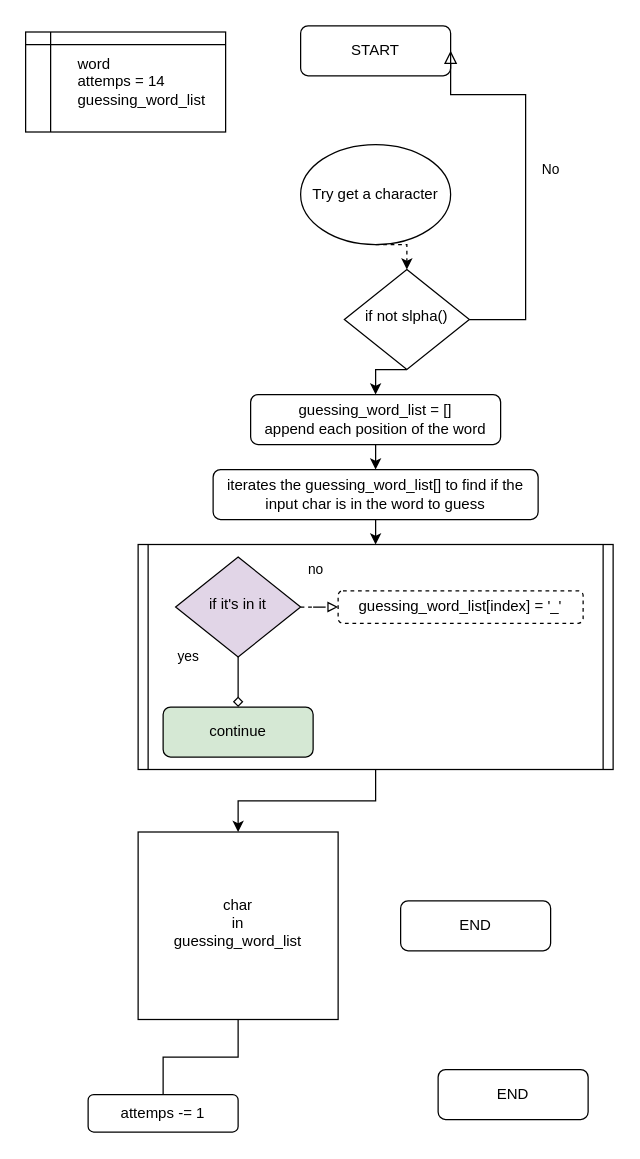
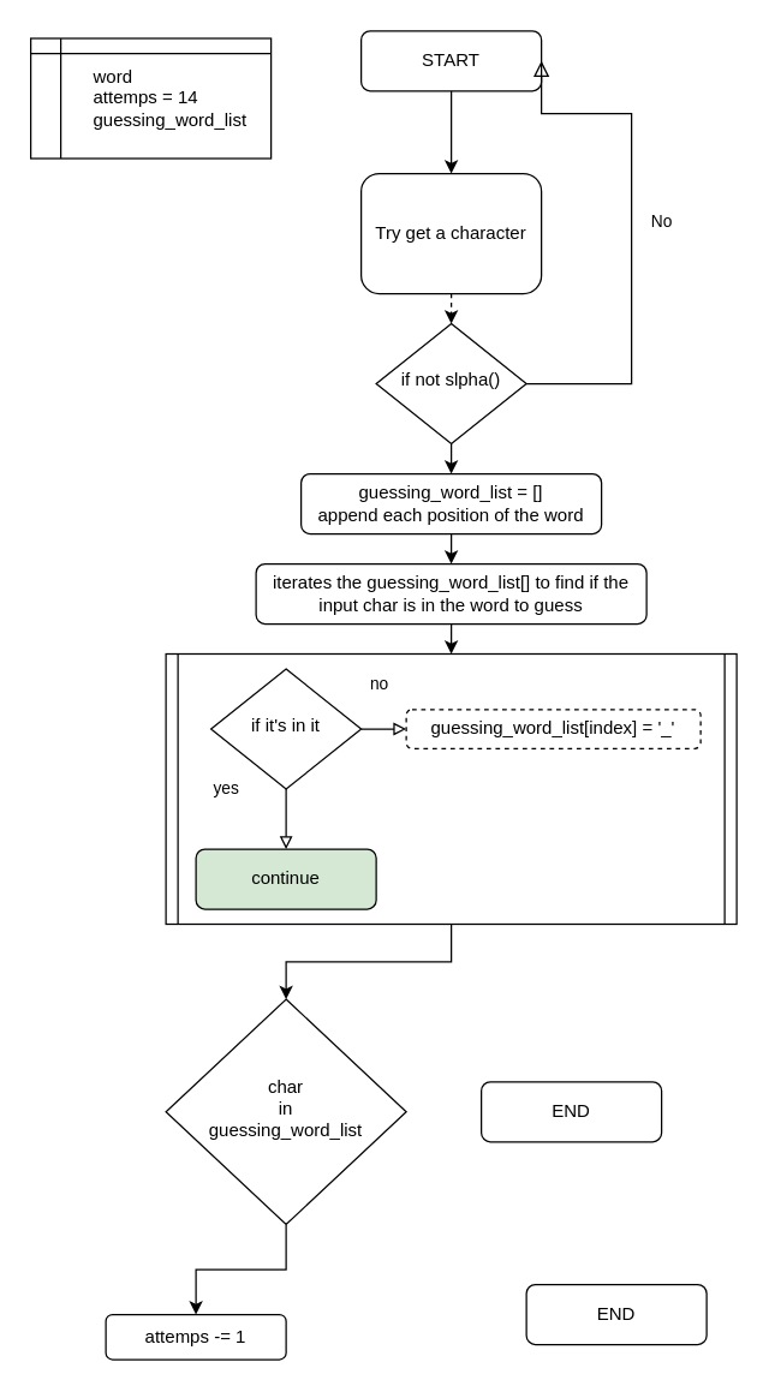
  <mxCell id="0" />
  <mxCell id="1" parent="0" />
+ <mxCell id="2" style="edgeStyle=orthogonalEdgeStyle;rounded=0;orthogonalLoop=1;jettySize=auto;html=1;exitX=0.5;exitY=1;exitDx=0;exitDy=0;entryX=0.5;entryY=0;entryDx=0;entryDy=0;" parent="1" source="3" target="9" edge="1"><mxGeometry relative="1" as="geometry" /></mxCell>
  <mxCell id="3" value="START" style="rounded=1;whiteSpace=wrap;html=1;fontSize=12;glass=0;strokeWidth=1;shadow=0;" parent="1" vertex="1"><mxGeometry x="240" y="20" width="120" height="40" as="geometry" /></mxCell>
  <mxCell id="4" value="No" style="edgeStyle=orthogonalEdgeStyle;rounded=0;html=1;jettySize=auto;orthogonalLoop=1;fontSize=11;endArrow=block;endFill=0;endSize=8;strokeWidth=1;shadow=0;labelBackgroundColor=none;entryX=1;entryY=0.5;entryDx=0;entryDy=0;" parent="1" source="6" target="3" edge="1"><mxGeometry x="0.032" y="-20" relative="1" as="geometry"><mxPoint as="offset" /><mxPoint x="410" y="75" as="targetPoint" /><Array as="points"><mxPoint x="420" y="255" /><mxPoint x="420" y="75" /></Array></mxGeometry></mxCell>
  <mxCell id="5" style="edgeStyle=orthogonalEdgeStyle;rounded=0;orthogonalLoop=1;jettySize=auto;html=1;exitX=0.5;exitY=1;exitDx=0;exitDy=0;entryX=0.5;entryY=0;entryDx=0;entryDy=0;labelBackgroundColor=default;endArrow=classic;endFill=1;" parent="1" source="6" target="11" edge="1"><mxGeometry relative="1" as="geometry" /></mxCell>
- <mxCell id="6" value="if not slpha()" style="rhombus;whiteSpace=wrap;html=1;shadow=0;fontFamily=Helvetica;fontSize=12;align=center;strokeWidth=1;spacing=6;spacingTop=-4;" parent="1" vertex="1"><mxGeometry x="275" y="215" width="100" height="80" as="geometry" /></mxCell>
+ <mxCell id="6" value="if not slpha()" style="rhombus;whiteSpace=wrap;html=1;shadow=0;fontFamily=Helvetica;fontSize=12;align=center;strokeWidth=1;spacing=6;spacingTop=-4;" parent="1" vertex="1"><mxGeometry x="250" y="215" width="100" height="80" as="geometry" /></mxCell>
  <mxCell id="7" value="END" style="rounded=1;whiteSpace=wrap;html=1;fontSize=12;glass=0;strokeWidth=1;shadow=0;" parent="1" vertex="1"><mxGeometry x="350" y="855" width="120" height="40" as="geometry" /></mxCell>
  <mxCell id="8" style="edgeStyle=orthogonalEdgeStyle;rounded=0;orthogonalLoop=1;jettySize=auto;html=1;exitX=0.5;exitY=1;exitDx=0;exitDy=0;entryX=0.5;entryY=0;entryDx=0;entryDy=0;dashed=1;" parent="1" source="9" target="6" edge="1"><mxGeometry relative="1" as="geometry" /></mxCell>
- <mxCell id="9" value="Try get a character" style="ellipse;whiteSpace=wrap;html=1;fontSize=12;glass=0;strokeWidth=1;shadow=0;" parent="1" vertex="1"><mxGeometry x="240" y="115" width="120" height="80" as="geometry" /></mxCell>
+ <mxCell id="9" value="Try get a character" style="rounded=1;whiteSpace=wrap;html=1;fontSize=12;glass=0;strokeWidth=1;shadow=0;" parent="1" vertex="1"><mxGeometry x="240" y="115" width="120" height="80" as="geometry" /></mxCell>
  <mxCell id="10" style="edgeStyle=orthogonalEdgeStyle;rounded=0;orthogonalLoop=1;jettySize=auto;html=1;exitX=0.5;exitY=1;exitDx=0;exitDy=0;entryX=0.5;entryY=0;entryDx=0;entryDy=0;" parent="1" source="11" target="13" edge="1"><mxGeometry relative="1" as="geometry" /></mxCell>
  <mxCell id="11" value="guessing_word_list = []&lt;br&gt;append each position of the word" style="rounded=1;whiteSpace=wrap;html=1;fontSize=12;glass=0;strokeWidth=1;shadow=0;" parent="1" vertex="1"><mxGeometry x="200" y="315" width="200" height="40" as="geometry" /></mxCell>
  <mxCell id="12" style="edgeStyle=orthogonalEdgeStyle;rounded=0;orthogonalLoop=1;jettySize=auto;html=1;exitX=0.5;exitY=1;exitDx=0;exitDy=0;entryX=0.5;entryY=0;entryDx=0;entryDy=0;labelBackgroundColor=default;endArrow=classic;endFill=1;" parent="1" source="13" target="15" edge="1"><mxGeometry relative="1" as="geometry" /></mxCell>
  <mxCell id="13" value="iterates the guessing_word_list[] to find if the input char is in the word to guess" style="rounded=1;whiteSpace=wrap;html=1;fontSize=12;glass=0;strokeWidth=1;shadow=0;" parent="1" vertex="1"><mxGeometry x="170" y="375" width="260" height="40" as="geometry" /></mxCell>
  <mxCell id="14" value="" style="group" parent="1" vertex="1" connectable="0"><mxGeometry x="110" y="435" width="380" height="180" as="geometry" /></mxCell>
  <mxCell id="15" value="" style="shape=process;whiteSpace=wrap;html=1;backgroundOutline=1;size=0.022;" parent="14" vertex="1"><mxGeometry width="380" height="180" as="geometry" /></mxCell>
  <mxCell id="16" value="continue" style="rounded=1;whiteSpace=wrap;html=1;fontSize=12;glass=0;strokeWidth=1;shadow=0;fillColor=#d5e8d4;" parent="14" vertex="1"><mxGeometry x="20" y="130" width="120" height="40" as="geometry" /></mxCell>
  <mxCell id="17" value="guessing_word_list[index] = '_'" style="rounded=1;whiteSpace=wrap;html=1;fontSize=12;glass=0;strokeWidth=1;shadow=0;dashed=1;" parent="14" vertex="1"><mxGeometry x="160" y="37" width="196" height="26" as="geometry" /></mxCell>
- <mxCell id="18" value="no" style="edgeStyle=orthogonalEdgeStyle;rounded=0;orthogonalLoop=1;jettySize=auto;html=1;labelBackgroundColor=default;endArrow=block;endFill=0;dashed=1;" parent="14" source="20" target="17" edge="1"><mxGeometry x="0.286" y="30" relative="1" as="geometry"><mxPoint as="offset" /></mxGeometry></mxCell>
- <mxCell id="19" value="yes" style="edgeStyle=orthogonalEdgeStyle;rounded=0;orthogonalLoop=1;jettySize=auto;html=1;labelBackgroundColor=default;endArrow=diamond;endFill=0;" parent="14" source="20" target="16" edge="1"><mxGeometry x="-1" y="-40" relative="1" as="geometry"><mxPoint as="offset" /></mxGeometry></mxCell>
- <mxCell id="20" value="if it's in it" style="rhombus;whiteSpace=wrap;html=1;shadow=0;fontFamily=Helvetica;fontSize=12;align=center;strokeWidth=1;spacing=6;spacingTop=-4;fillColor=#e1d5e7;" parent="14" vertex="1"><mxGeometry x="30" y="10" width="100" height="80" as="geometry" /></mxCell>
- <mxCell id="21" value="" style="edgeStyle=orthogonalEdgeStyle;rounded=0;orthogonalLoop=1;jettySize=auto;html=1;labelBackgroundColor=default;endArrow=none;endFill=1;" parent="1" source="22" target="24" edge="1"><mxGeometry relative="1" as="geometry" /></mxCell>
- <mxCell id="22" value="char&lt;br&gt;in&lt;br&gt;guessing_word_list" style="whiteSpace=wrap;html=1;shadow=0;fontFamily=Helvetica;fontSize=12;align=center;strokeWidth=1;spacing=6;spacingTop=-4;rounded=0;" parent="1" vertex="1"><mxGeometry x="110" y="665" width="160" height="150" as="geometry" /></mxCell>
+ <mxCell id="18" value="no" style="edgeStyle=orthogonalEdgeStyle;rounded=0;orthogonalLoop=1;jettySize=auto;html=1;labelBackgroundColor=default;endArrow=block;endFill=0;" parent="14" source="20" target="17" edge="1"><mxGeometry x="0.286" y="30" relative="1" as="geometry"><mxPoint as="offset" /></mxGeometry></mxCell>
+ <mxCell id="19" value="yes" style="edgeStyle=orthogonalEdgeStyle;rounded=0;orthogonalLoop=1;jettySize=auto;html=1;labelBackgroundColor=default;endArrow=block;endFill=0;" parent="14" source="20" target="16" edge="1"><mxGeometry x="-1" y="-40" relative="1" as="geometry"><mxPoint as="offset" /></mxGeometry></mxCell>
+ <mxCell id="20" value="if it's in it" style="rhombus;whiteSpace=wrap;html=1;shadow=0;fontFamily=Helvetica;fontSize=12;align=center;strokeWidth=1;spacing=6;spacingTop=-4;" parent="14" vertex="1"><mxGeometry x="30" y="10" width="100" height="80" as="geometry" /></mxCell>
+ <mxCell id="21" value="" style="edgeStyle=orthogonalEdgeStyle;rounded=0;orthogonalLoop=1;jettySize=auto;html=1;labelBackgroundColor=default;endArrow=classic;endFill=1;" parent="1" source="22" target="24" edge="1"><mxGeometry relative="1" as="geometry" /></mxCell>
+ <mxCell id="22" value="char&lt;br&gt;in&lt;br&gt;guessing_word_list" style="rhombus;whiteSpace=wrap;html=1;shadow=0;fontFamily=Helvetica;fontSize=12;align=center;strokeWidth=1;spacing=6;spacingTop=-4;" parent="1" vertex="1"><mxGeometry x="110" y="665" width="160" height="150" as="geometry" /></mxCell>
  <mxCell id="23" value="" style="edgeStyle=orthogonalEdgeStyle;rounded=0;orthogonalLoop=1;jettySize=auto;html=1;labelBackgroundColor=default;endArrow=classic;endFill=1;" parent="1" source="15" target="22" edge="1"><mxGeometry relative="1" as="geometry" /></mxCell>
  <mxCell id="24" value="attemps -= 1" style="rounded=1;whiteSpace=wrap;html=1;fontSize=12;glass=0;strokeWidth=1;shadow=0;" parent="1" vertex="1"><mxGeometry x="70" y="875" width="120" height="30" as="geometry" /></mxCell>
  <mxCell id="25" value="END" style="rounded=1;whiteSpace=wrap;html=1;fontSize=12;glass=0;strokeWidth=1;shadow=0;" parent="1" vertex="1"><mxGeometry x="320" y="720" width="120" height="40" as="geometry" /></mxCell>
  <mxCell id="26" value="&lt;blockquote style=&quot;margin: 0 0 0 40px ; border: none ; padding: 0px&quot;&gt;word&lt;br&gt;attemps = 14&lt;br&gt;guessing_word_list&lt;/blockquote&gt;" style="shape=internalStorage;whiteSpace=wrap;html=1;backgroundOutline=1;align=left;dx=20;dy=10;" parent="1" vertex="1"><mxGeometry x="20" y="25" width="160" height="80" as="geometry" /></mxCell>
